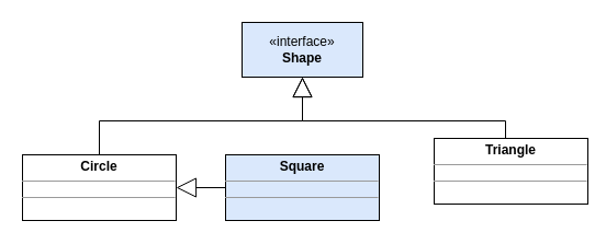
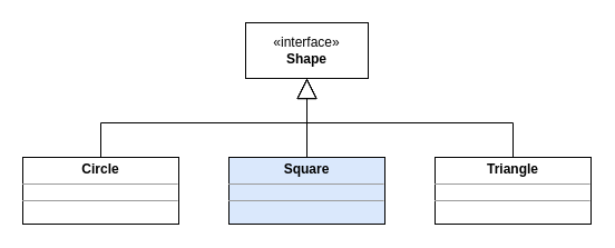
  <mxCell id="0" />
  <mxCell id="1" parent="0" />
- <mxCell id="2" value="«interface»&lt;br&gt;&lt;b&gt;Shape&lt;/b&gt;" style="html=1;whiteSpace=wrap;fillColor=#dae8fc;" parent="1" vertex="1"><mxGeometry x="220" y="20" width="110" height="50" as="geometry" /></mxCell>
+ <mxCell id="2" value="«interface»&lt;br&gt;&lt;b&gt;Shape&lt;/b&gt;" style="html=1;whiteSpace=wrap;" parent="1" vertex="1"><mxGeometry x="220" y="20" width="110" height="50" as="geometry" /></mxCell>
  <mxCell id="3" value="&lt;p style=&quot;margin:0px;margin-top:4px;text-align:center;&quot;&gt;&lt;b&gt;Circle&lt;/b&gt;&lt;br&gt;&lt;/p&gt;&lt;hr size=&quot;1&quot;&gt;&lt;div style=&quot;height:2px;&quot;&gt;&lt;/div&gt;&lt;hr size=&quot;1&quot;&gt;&lt;div style=&quot;height:2px;&quot;&gt;&lt;/div&gt;" style="verticalAlign=top;align=left;overflow=fill;fontSize=12;fontFamily=Helvetica;html=1;whiteSpace=wrap;" parent="1" vertex="1"><mxGeometry x="20" y="141" width="140" height="60" as="geometry" /></mxCell>
  <mxCell id="4" value="&lt;p style=&quot;margin:0px;margin-top:4px;text-align:center;&quot;&gt;&lt;b&gt;Square&lt;/b&gt;&lt;br&gt;&lt;/p&gt;&lt;hr size=&quot;1&quot;&gt;&lt;div style=&quot;height:2px;&quot;&gt;&lt;/div&gt;&lt;hr size=&quot;1&quot;&gt;&lt;div style=&quot;height:2px;&quot;&gt;&lt;/div&gt;" style="verticalAlign=top;align=left;overflow=fill;fontSize=12;fontFamily=Helvetica;html=1;whiteSpace=wrap;fillColor=#dae8fc;" parent="1" vertex="1"><mxGeometry x="205" y="141" width="140" height="60" as="geometry" /></mxCell>
- <mxCell id="5" value="&lt;p style=&quot;margin:0px;margin-top:4px;text-align:center;&quot;&gt;&lt;b&gt;Triangle&lt;/b&gt;&lt;br&gt;&lt;/p&gt;&lt;hr size=&quot;1&quot;&gt;&lt;div style=&quot;height:2px;&quot;&gt;&lt;/div&gt;&lt;hr size=&quot;1&quot;&gt;&lt;div style=&quot;height:2px;&quot;&gt;&lt;/div&gt;" style="verticalAlign=top;align=left;overflow=fill;fontSize=12;fontFamily=Helvetica;html=1;whiteSpace=wrap;" parent="1" vertex="1"><mxGeometry x="395" y="126" width="140" height="60" as="geometry" /></mxCell>
+ <mxCell id="5" value="&lt;p style=&quot;margin:0px;margin-top:4px;text-align:center;&quot;&gt;&lt;b&gt;Triangle&lt;/b&gt;&lt;br&gt;&lt;/p&gt;&lt;hr size=&quot;1&quot;&gt;&lt;div style=&quot;height:2px;&quot;&gt;&lt;/div&gt;&lt;hr size=&quot;1&quot;&gt;&lt;div style=&quot;height:2px;&quot;&gt;&lt;/div&gt;" style="verticalAlign=top;align=left;overflow=fill;fontSize=12;fontFamily=Helvetica;html=1;whiteSpace=wrap;" parent="1" vertex="1"><mxGeometry x="390" y="141" width="140" height="60" as="geometry" /></mxCell>
  <mxCell id="6" value="" style="endArrow=block;endSize=16;endFill=0;html=1;rounded=0;edgeStyle=orthogonalEdgeStyle;" parent="1" source="3" target="2" edge="1"><mxGeometry width="160" relative="1" as="geometry"><mxPoint x="90" y="100" as="sourcePoint" /><mxPoint x="250" y="100" as="targetPoint" /><Array as="points"><mxPoint x="90" y="110" /><mxPoint x="275" y="110" /></Array><mxPoint as="offset" /></mxGeometry></mxCell>
  <mxCell id="7" value="" style="endArrow=block;endSize=16;endFill=0;html=1;rounded=0;edgeStyle=orthogonalEdgeStyle;" parent="1" source="5" target="2" edge="1"><mxGeometry width="160" relative="1" as="geometry"><mxPoint x="490" y="70" as="sourcePoint" /><mxPoint x="675" y="-1" as="targetPoint" /><Array as="points"><mxPoint x="460" y="110" /><mxPoint x="275" y="110" /></Array><mxPoint as="offset" /></mxGeometry></mxCell>
- <mxCell id="8" value="" style="endArrow=block;endSize=16;endFill=0;html=1;rounded=0;" parent="1" source="4" target="3" edge="1"><mxGeometry width="160" relative="1" as="geometry"><mxPoint x="305" y="331" as="sourcePoint" /><mxPoint x="90" y="260" as="targetPoint" /><mxPoint as="offset" /></mxGeometry></mxCell>
+ <mxCell id="8" value="" style="endArrow=block;endSize=16;endFill=0;html=1;rounded=0;" parent="1" source="4" target="2" edge="1"><mxGeometry width="160" relative="1" as="geometry"><mxPoint x="305" y="331" as="sourcePoint" /><mxPoint x="90" y="260" as="targetPoint" /><mxPoint as="offset" /></mxGeometry></mxCell>
